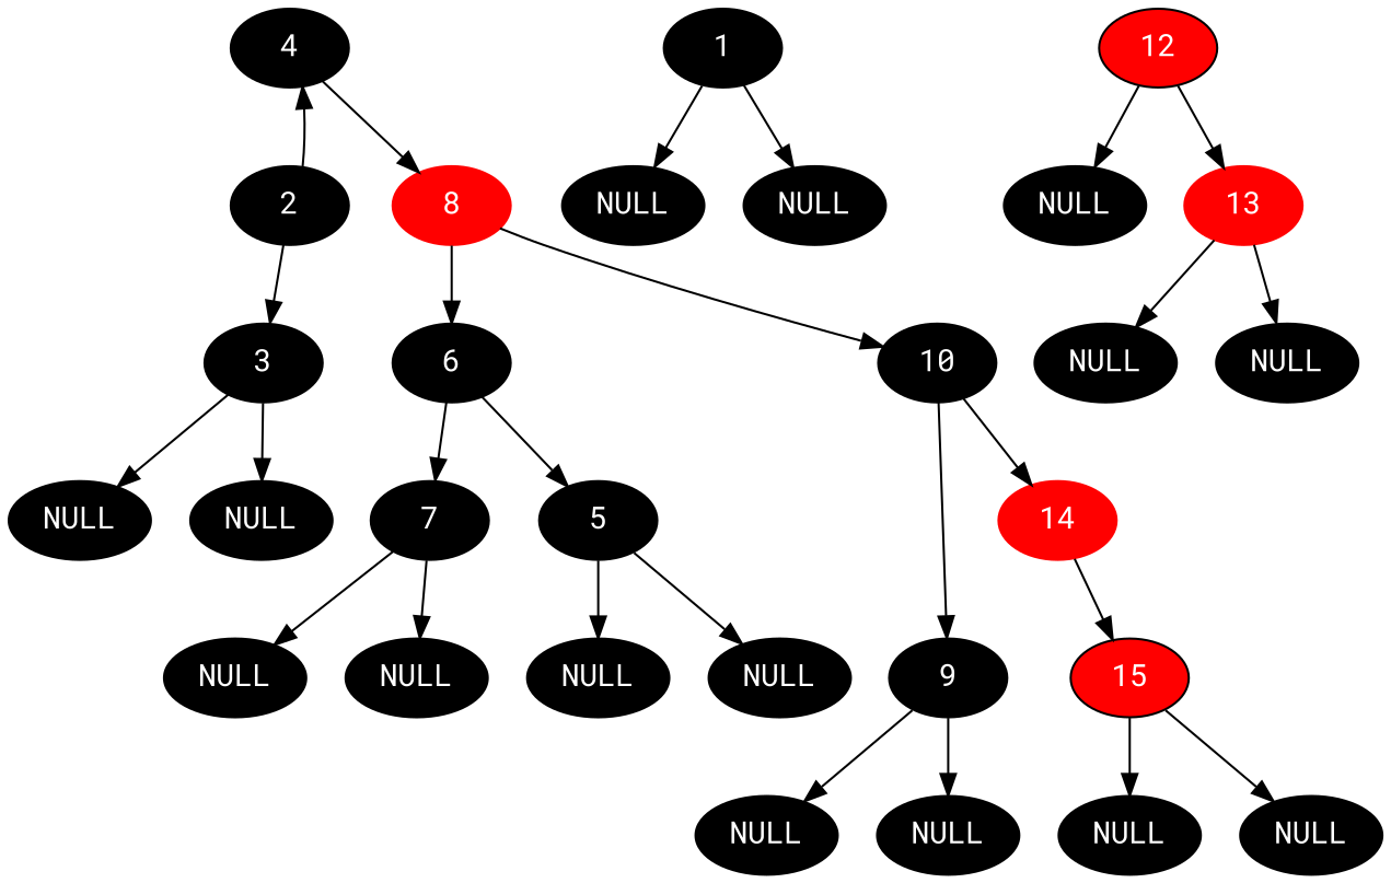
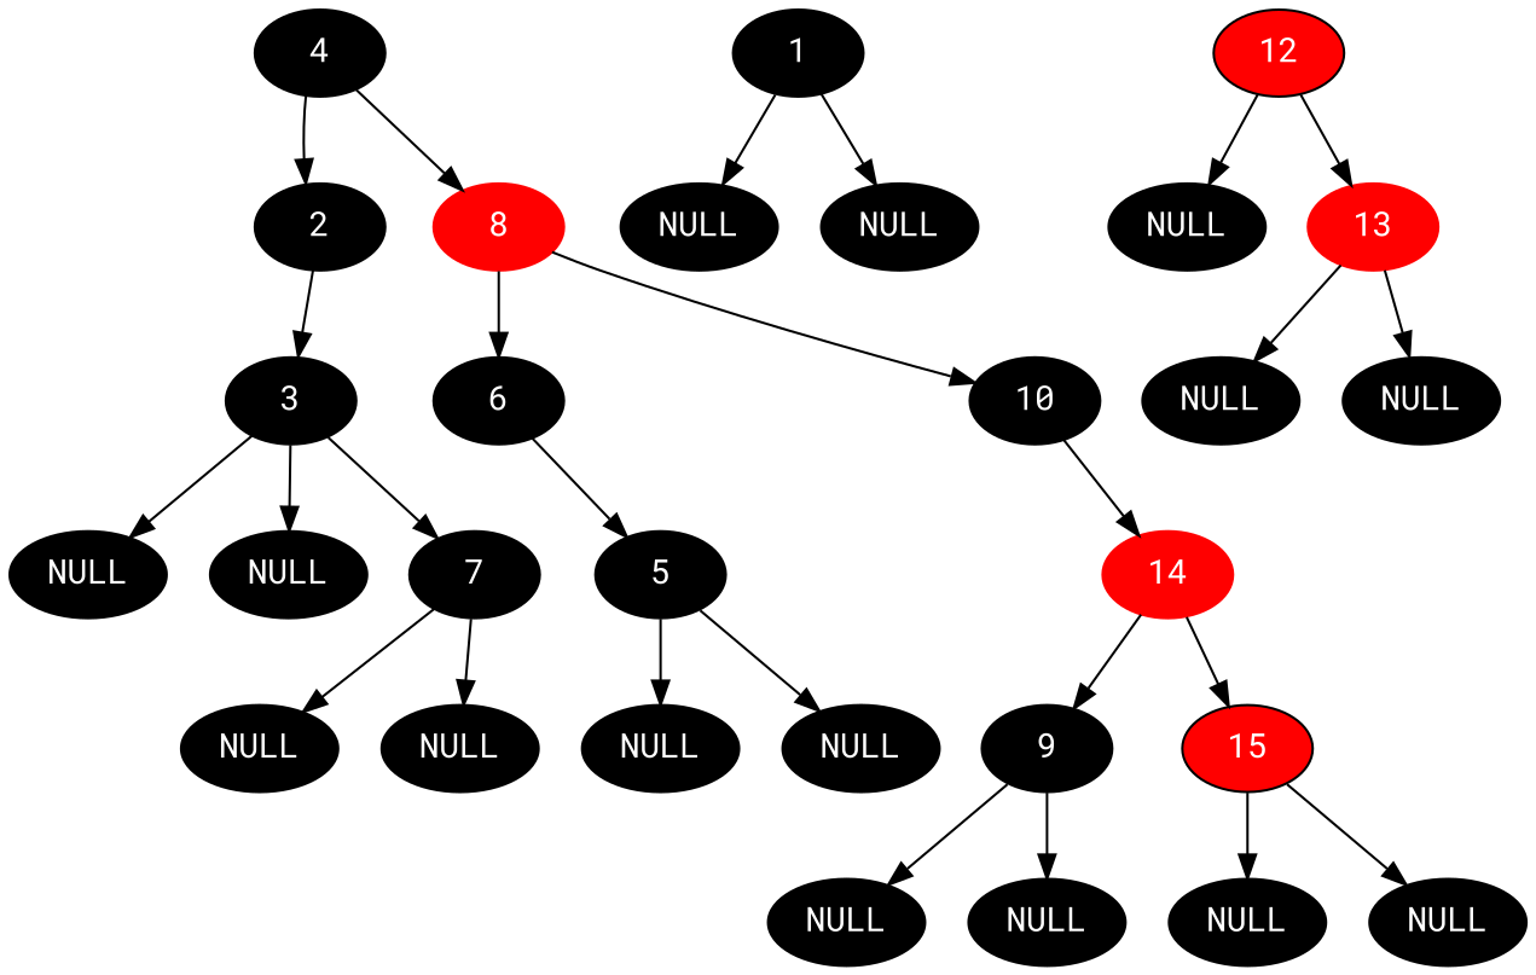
  digraph {
    fontname="Roboto Mono"
    node [color=black fontcolor=white fontname="Roboto Mono" style=filled]
    edge [fontname="Roboto Mono"]
    n1 [label=4]
    n2 [label=2]
    n3 [color=red label=8]
    n4 [label=3]
    n5 [label=6]
    n6 [label=10]
    n7 [label=1]
    n8 [label=NULL]
    n9 [label=NULL]
    n10 [label=NULL]
    n11 [label=NULL]
    n12 [label=5]
    n13 [label=7]
    n14 [label=9]
    n15 [color=red label=14]
    n16 [label=NULL]
    n17 [label=NULL]
    n18 [label=NULL]
    n19 [label=NULL]
    n20 [label=NULL]
    n21 [label=NULL]
    n22 [fillcolor=red label=15]
    n23 [fillcolor=red label=12]
    n24 [label=NULL]
    n25 [color=red label=13]
    n26 [label=NULL]
    n27 [label=NULL]
    n28 [label=NULL]
    n29 [label=NULL]
-   n2 -> n1
+   n1 -> n2
    n1 -> n3
    n2 -> n4
    n3 -> n5
    n3 -> n6
    n4 -> n10
    n4 -> n11
    n5 -> n12
-   n5 -> n13
-   n6 -> n14
+   n4 -> n13
+   n15 -> n14
    n6 -> n15
    n7 -> n8
    n7 -> n9
    n12 -> n16
    n12 -> n17
    n13 -> n18
    n13 -> n19
    n14 -> n20
    n14 -> n21
    n15 -> n22
    n22 -> n26
    n22 -> n27
    n23 -> n24
    n23 -> n25
    n25 -> n28
    n25 -> n29
  }
